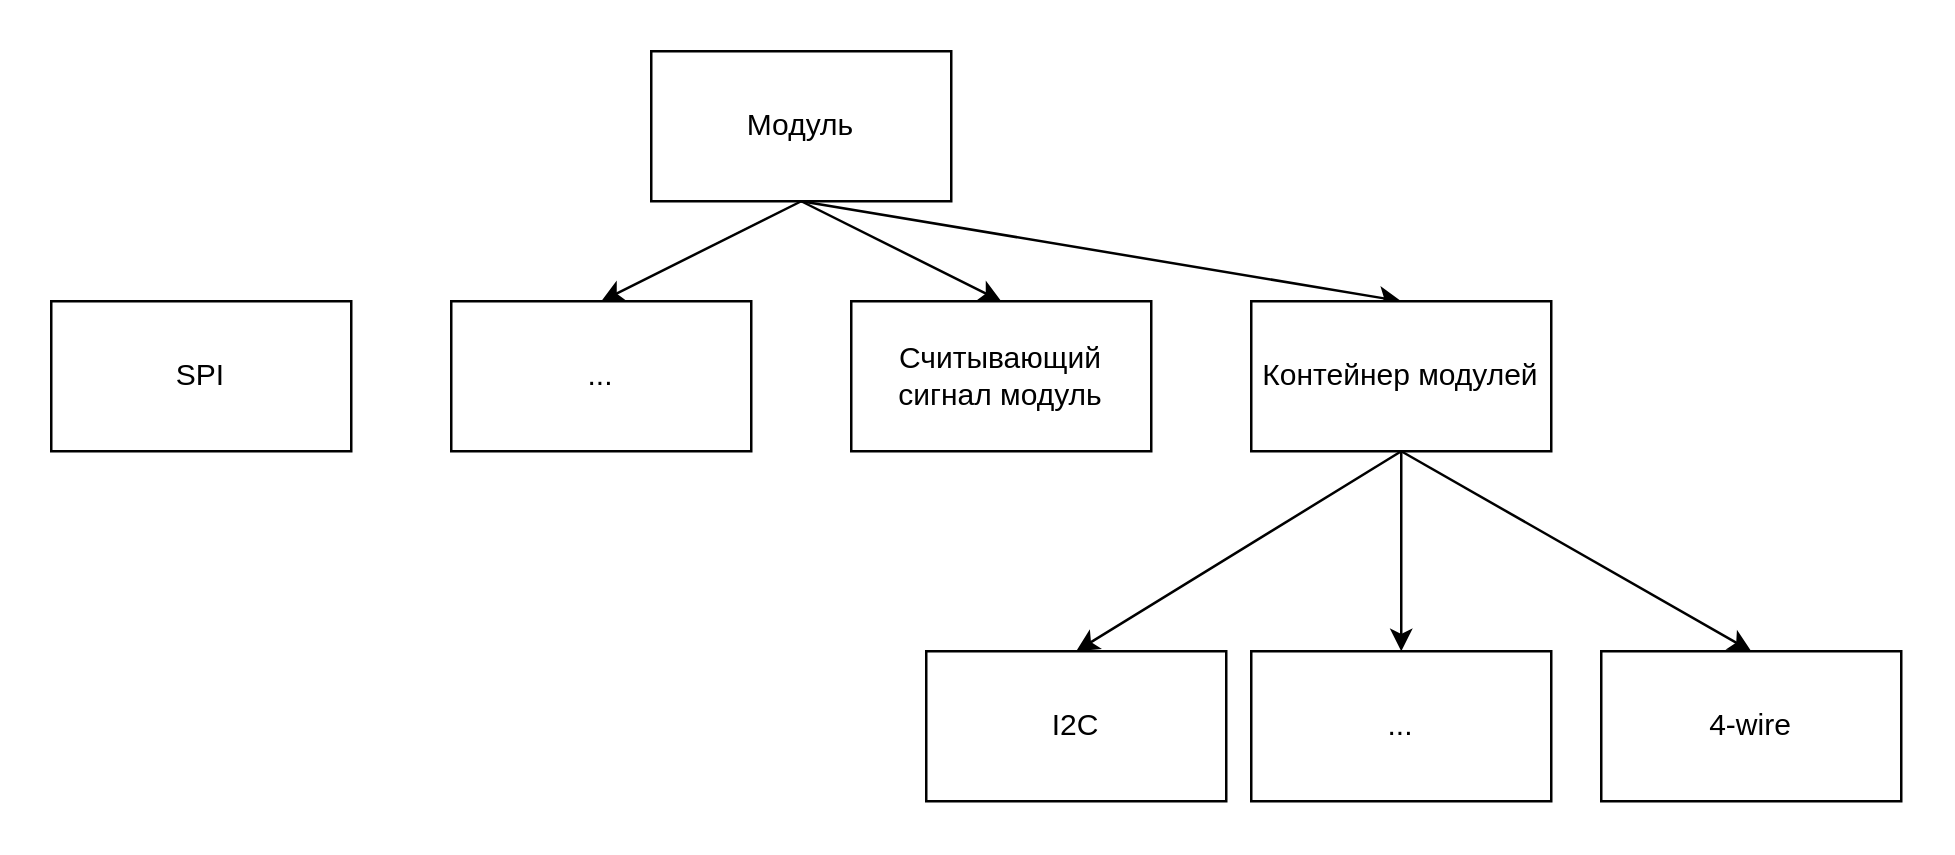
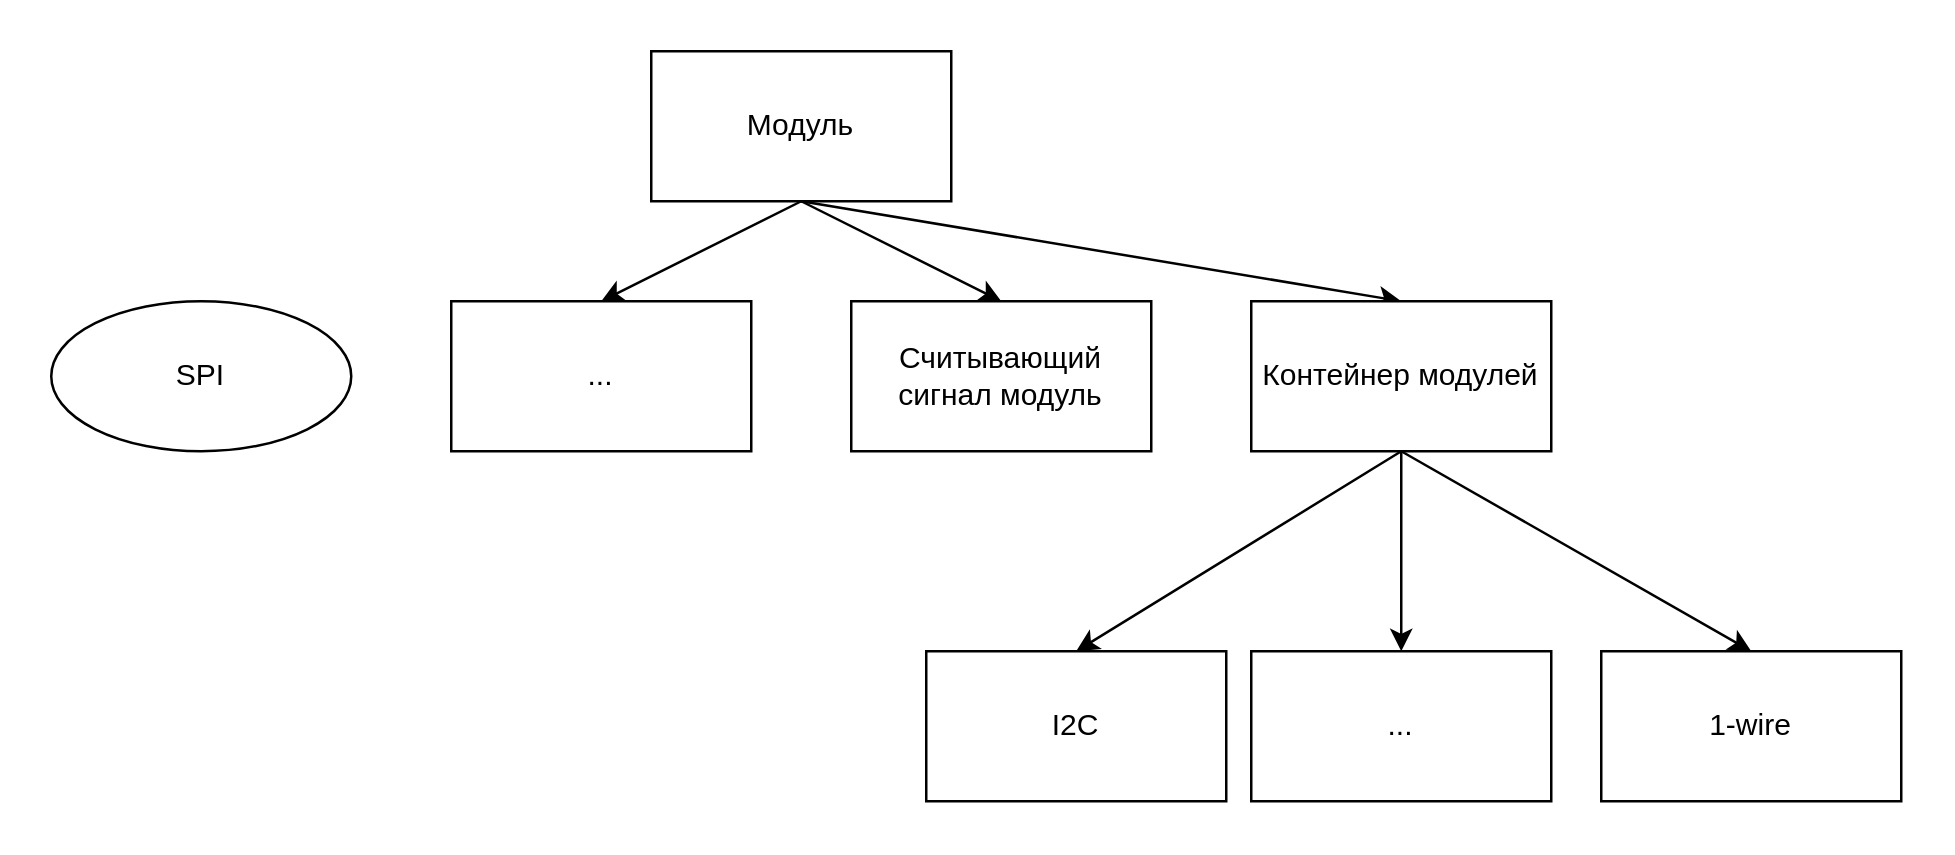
  <mxCell id="0" />
  <mxCell id="1" parent="0" />
  <mxCell id="2" style="edgeStyle=none;rounded=0;orthogonalLoop=1;jettySize=auto;html=1;exitX=0.5;exitY=1;exitDx=0;exitDy=0;entryX=0.5;entryY=0;entryDx=0;entryDy=0;" edge="1" parent="1" source="5" target="9"><mxGeometry relative="1" as="geometry" /></mxCell>
  <mxCell id="3" style="edgeStyle=none;rounded=0;orthogonalLoop=1;jettySize=auto;html=1;exitX=0.5;exitY=1;exitDx=0;exitDy=0;entryX=0.5;entryY=0;entryDx=0;entryDy=0;" edge="1" parent="1" source="5" target="14"><mxGeometry relative="1" as="geometry" /></mxCell>
  <mxCell id="4" style="edgeStyle=none;rounded=0;orthogonalLoop=1;jettySize=auto;html=1;exitX=0.5;exitY=1;exitDx=0;exitDy=0;entryX=0.5;entryY=0;entryDx=0;entryDy=0;" edge="1" parent="1" source="5" target="13"><mxGeometry relative="1" as="geometry" /></mxCell>
  <mxCell id="5" value="Модуль" style="rounded=0;whiteSpace=wrap;html=1;" vertex="1" parent="1"><mxGeometry x="260" y="20" width="120" height="60" as="geometry" /></mxCell>
  <mxCell id="6" style="rounded=0;orthogonalLoop=1;jettySize=auto;html=1;exitX=0.5;exitY=1;exitDx=0;exitDy=0;entryX=0.5;entryY=0;entryDx=0;entryDy=0;" edge="1" parent="1" source="9" target="10"><mxGeometry relative="1" as="geometry" /></mxCell>
  <mxCell id="7" style="edgeStyle=none;rounded=0;orthogonalLoop=1;jettySize=auto;html=1;exitX=0.5;exitY=1;exitDx=0;exitDy=0;entryX=0.5;entryY=0;entryDx=0;entryDy=0;" edge="1" parent="1" source="9" target="12"><mxGeometry relative="1" as="geometry" /></mxCell>
  <mxCell id="8" style="edgeStyle=none;rounded=0;orthogonalLoop=1;jettySize=auto;html=1;exitX=0.5;exitY=1;exitDx=0;exitDy=0;entryX=0.5;entryY=0;entryDx=0;entryDy=0;" edge="1" parent="1" source="9" target="11"><mxGeometry relative="1" as="geometry" /></mxCell>
  <mxCell id="9" value="Контейнер модулей" style="rounded=0;whiteSpace=wrap;html=1;" vertex="1" parent="1"><mxGeometry x="500" y="120" width="120" height="60" as="geometry" /></mxCell>
  <mxCell id="10" value="I2C" style="rounded=0;whiteSpace=wrap;html=1;" vertex="1" parent="1"><mxGeometry x="370" y="260" width="120" height="60" as="geometry" /></mxCell>
- <mxCell id="11" value="4-wire" style="rounded=0;whiteSpace=wrap;html=1;" vertex="1" parent="1"><mxGeometry x="640" y="260" width="120" height="60" as="geometry" /></mxCell>
+ <mxCell id="11" value="1-wire" style="rounded=0;whiteSpace=wrap;html=1;" vertex="1" parent="1"><mxGeometry x="640" y="260" width="120" height="60" as="geometry" /></mxCell>
  <mxCell id="12" value="..." style="rounded=0;whiteSpace=wrap;html=1;" vertex="1" parent="1"><mxGeometry x="500" y="260" width="120" height="60" as="geometry" /></mxCell>
  <mxCell id="13" value="Считывающий сигнал модуль" style="rounded=0;whiteSpace=wrap;html=1;" vertex="1" parent="1"><mxGeometry x="340" y="120" width="120" height="60" as="geometry" /></mxCell>
  <mxCell id="14" value="..." style="rounded=0;whiteSpace=wrap;html=1;" vertex="1" parent="1"><mxGeometry x="180" y="120" width="120" height="60" as="geometry" /></mxCell>
- <mxCell id="15" value="SPI" style="rounded=0;whiteSpace=wrap;html=1;" vertex="1" parent="1"><mxGeometry x="20" y="120" width="120" height="60" as="geometry" /></mxCell>
+ <mxCell id="15" value="SPI" style="ellipse;whiteSpace=wrap;html=1;" vertex="1" parent="1"><mxGeometry x="20" y="120" width="120" height="60" as="geometry" /></mxCell>
